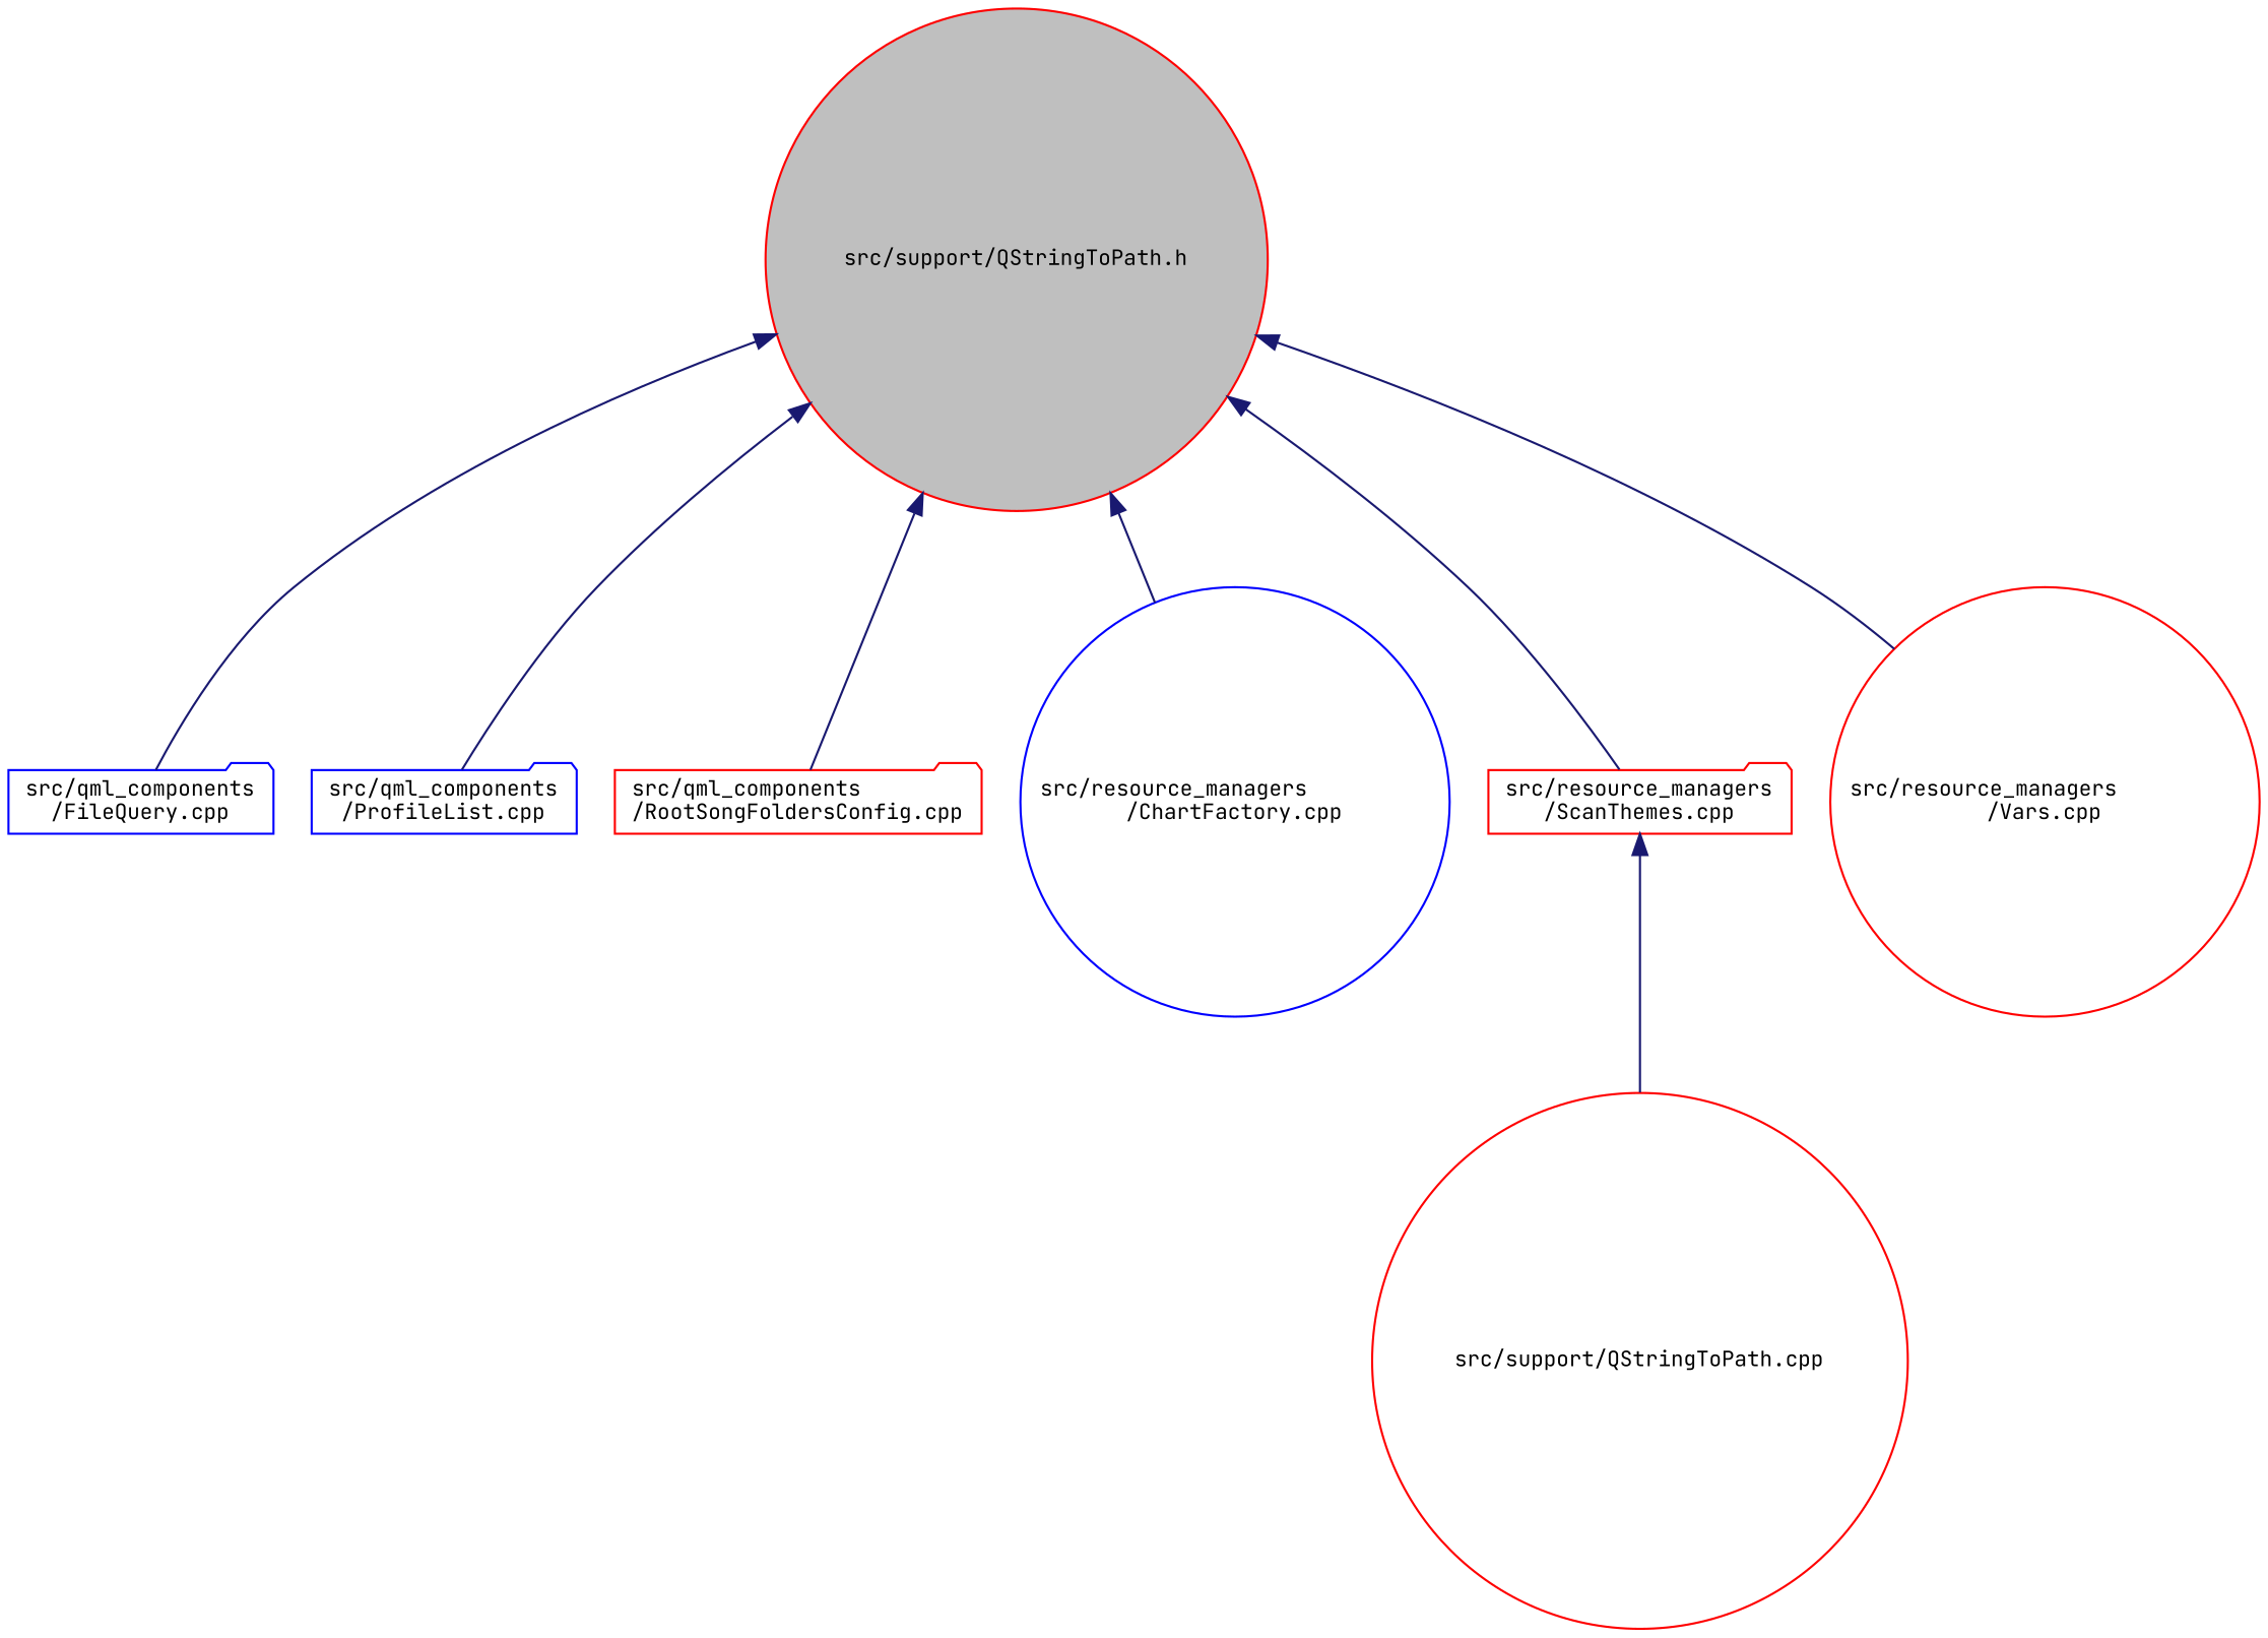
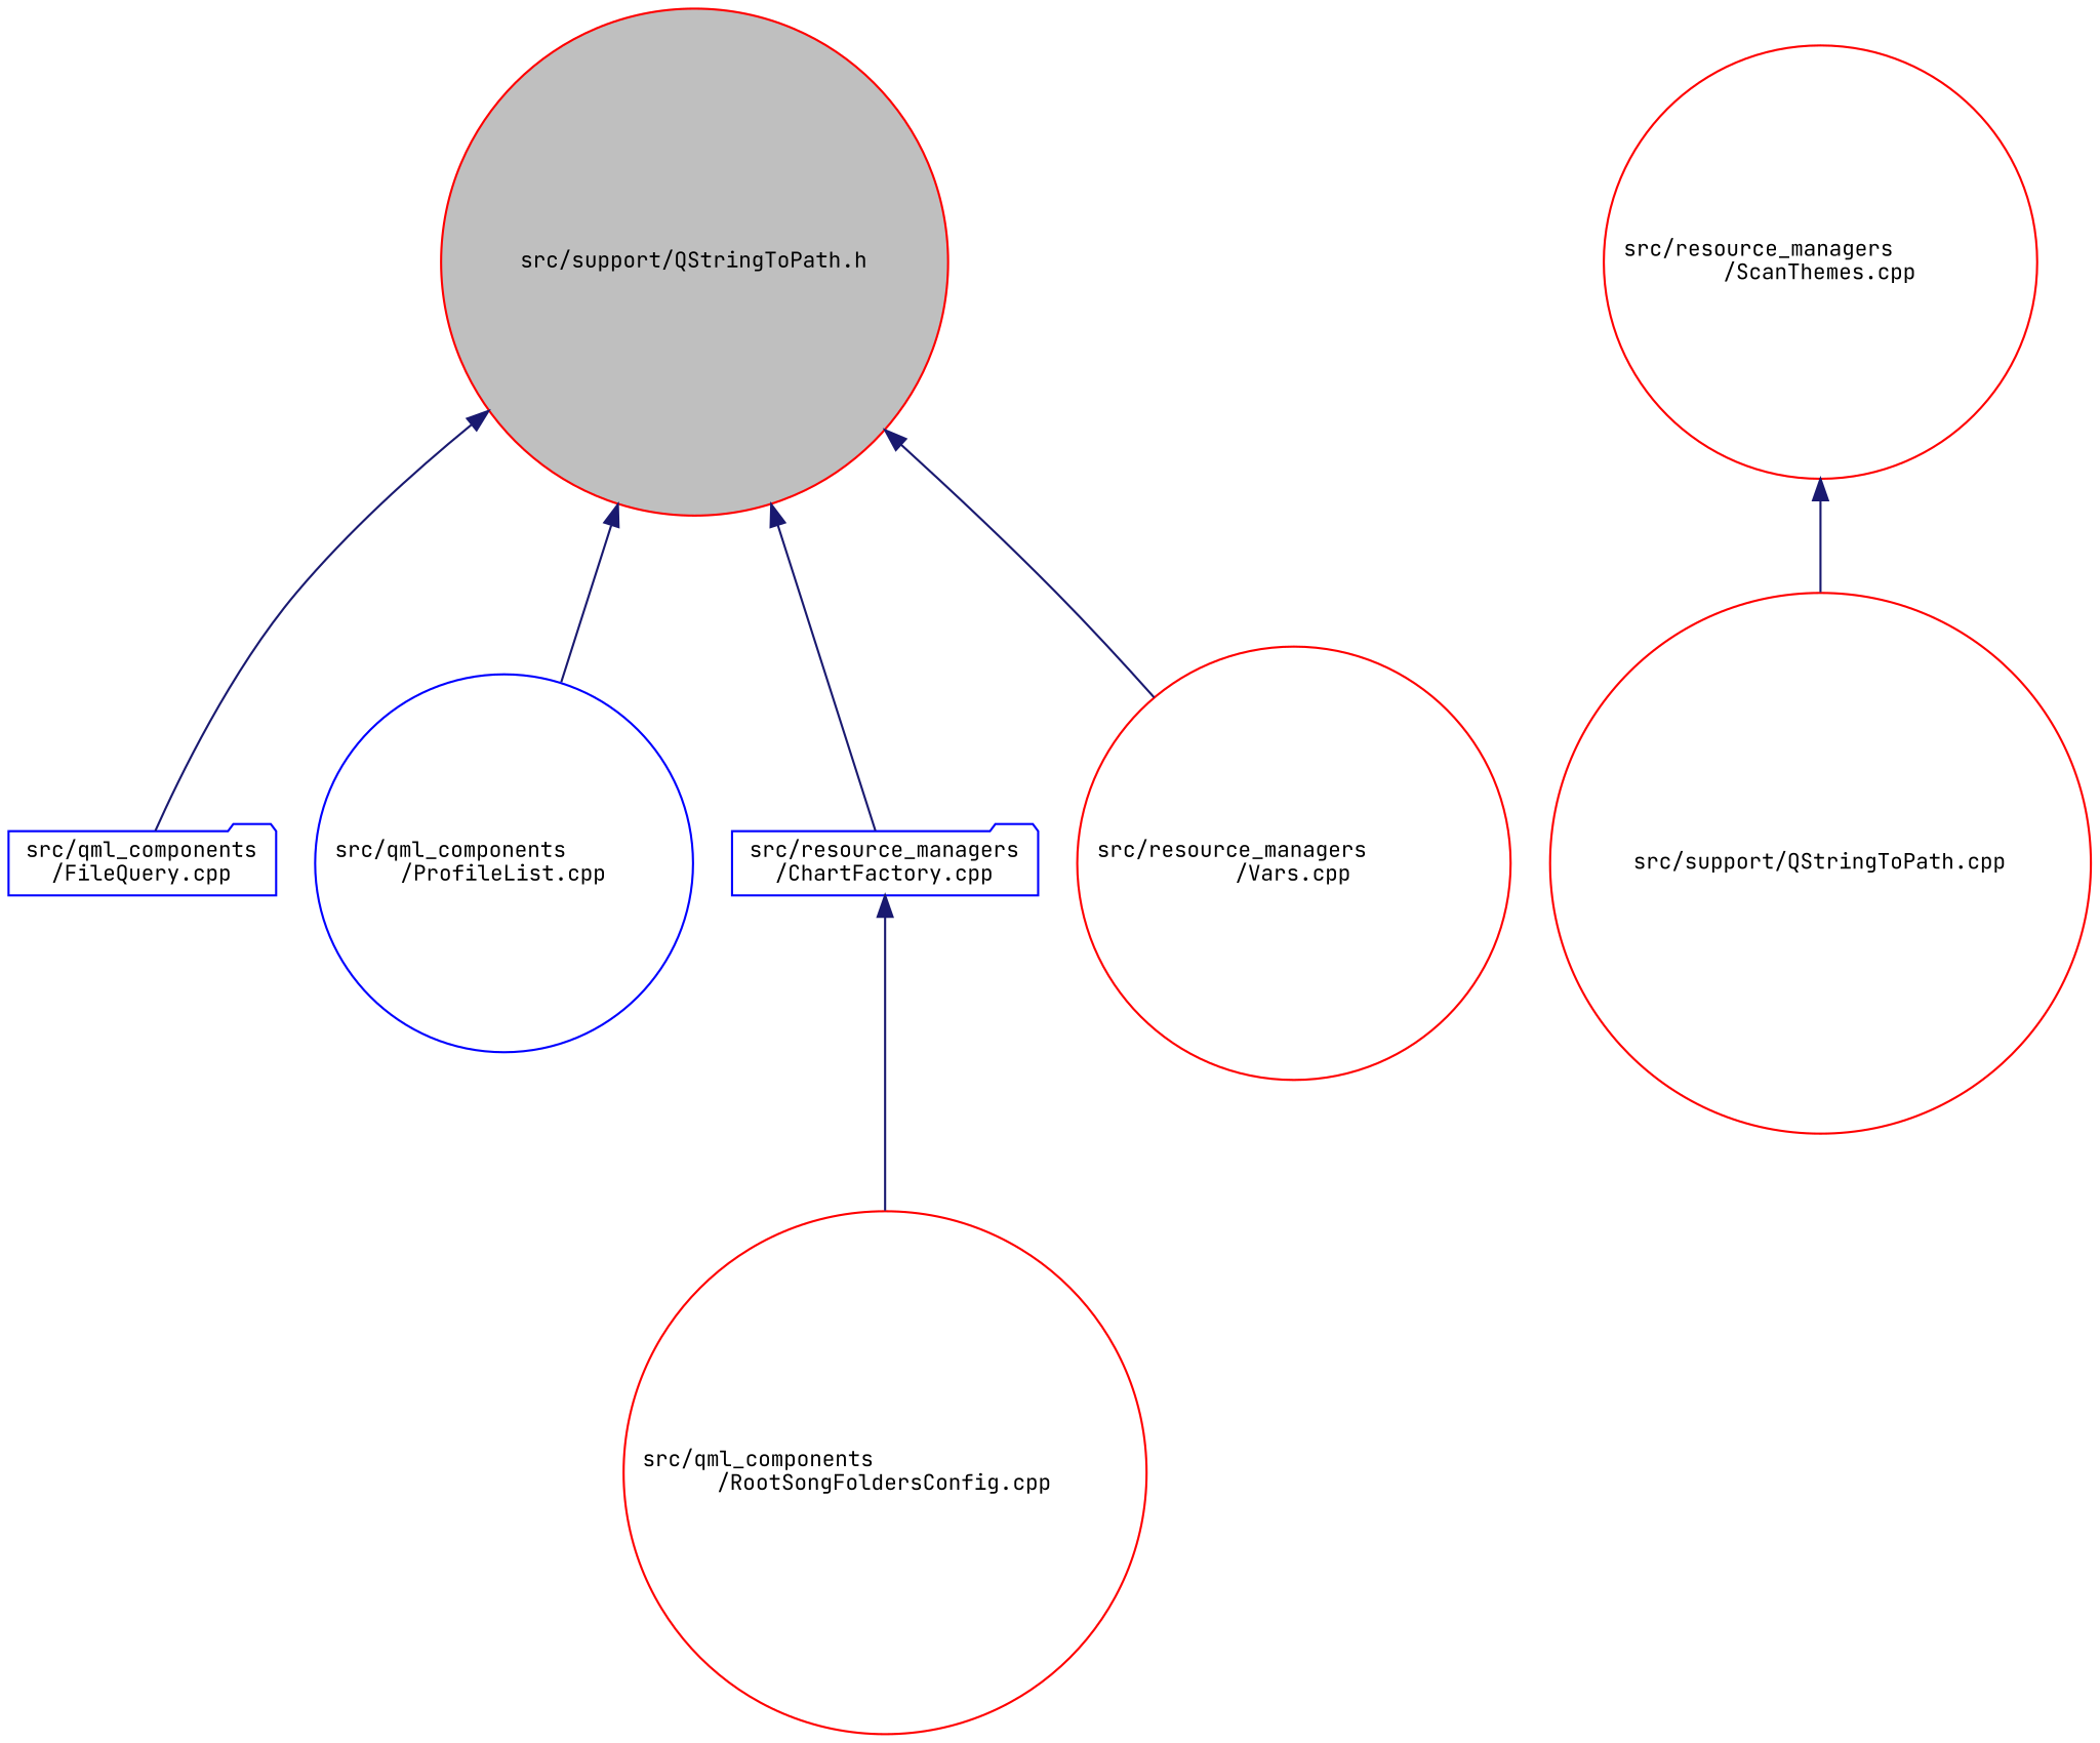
  digraph {
    fontname="JetBrains Mono"
    node [color=red fillcolor=white fontname="JetBrains Mono" fontsize=10 shape=circle style=filled]
    edge [color=midnightblue dir=back fontname="JetBrains Mono" fontsize=10 labelfontname=Helvetica labelfontsize=10 style=solid]
    n1 [fillcolor=grey75 fontcolor=black height=0.2 label="src/support/QStringToPath.h" width=0.4]
    n2 [color=blue height=0.2 label="src/qml_components\l/FileQuery.cpp" shape=folder width=0.4]
-   n3 [color=blue height=0.2 label="src/qml_components\l/ProfileList.cpp" shape=folder width=0.4]
-   n4 [height=0.2 label="src/qml_components\l/RootSongFoldersConfig.cpp" shape=folder width=0.4]
-   n5 [color=blue height=0.2 label="src/resource_managers\l/ChartFactory.cpp" width=0.4]
-   n6 [height=0.2 label="src/resource_managers\l/ScanThemes.cpp" shape=folder width=0.4]
+   n3 [color=blue height=0.2 label="src/qml_components\l/ProfileList.cpp" width=0.4]
+   n4 [height=0.2 label="src/qml_components\l/RootSongFoldersConfig.cpp" width=0.4]
+   n5 [color=blue height=0.2 label="src/resource_managers\l/ChartFactory.cpp" shape=folder width=0.4]
+   n6 [height=0.2 label="src/resource_managers\l/ScanThemes.cpp" width=0.4]
    n7 [height=0.2 label="src/resource_managers\l/Vars.cpp" width=0.4]
    n8 [height=0.2 label="src/support/QStringToPath.cpp" width=0.4]
    n1 -> n2
    n1 -> n3
-   n1 -> n4
+   n5 -> n4
    n1 -> n5
-   n1 -> n6
    n1 -> n7
    n6 -> n8
  }
